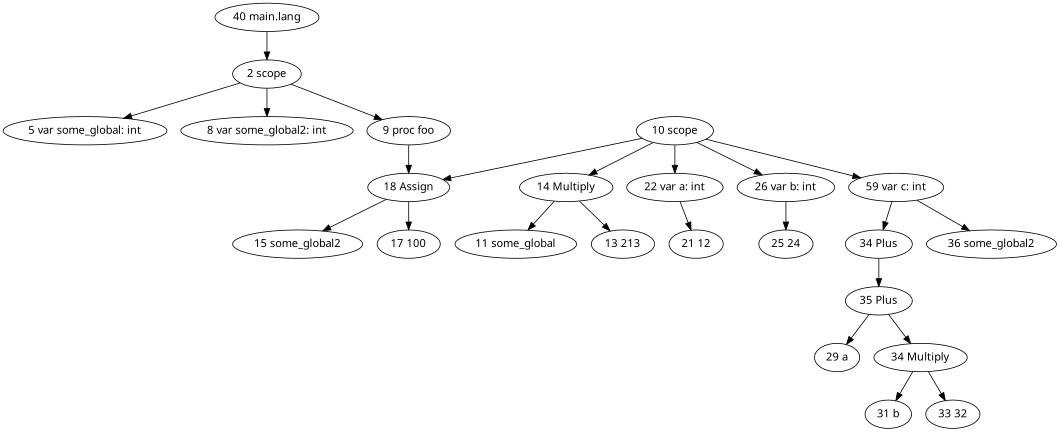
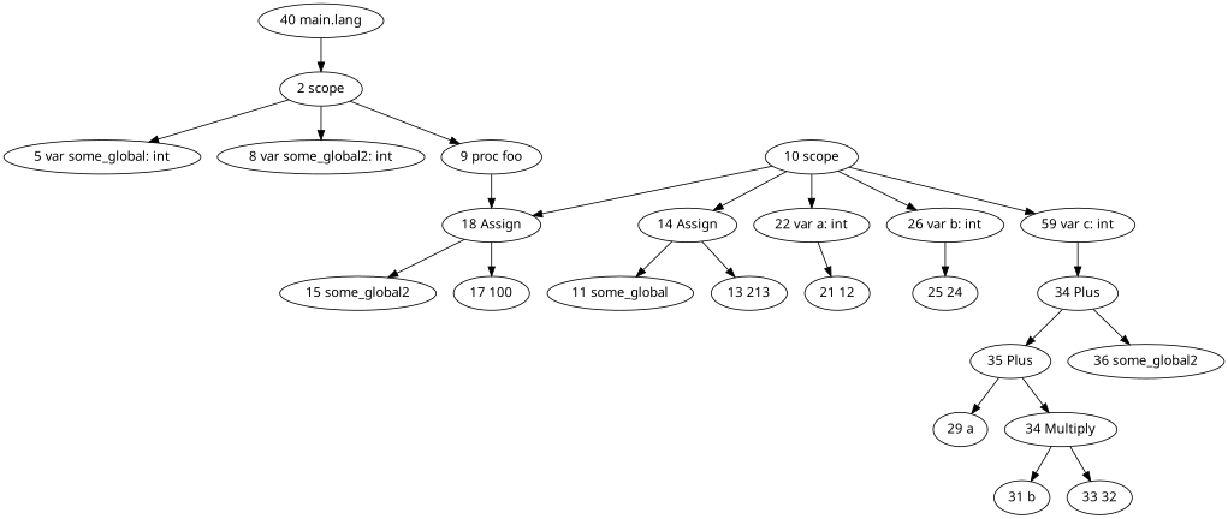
  digraph {
    fontname="Noto Sans"
    node [fontname="Noto Sans"]
    edge [fontname="Noto Sans"]
    "40 main.lang"
    "2 scope"
    "5 var some_global: int"
    "8 var some_global2: int"
    "9 proc foo"
    "18 Assign"
    "10 scope"
-   "14 Assign" [label="14 Multiply"]
+   "14 Assign"
    "22 var a: int"
    "26 var b: int"
    n11 [label="59 var c: int"]
    "11 some_global"
    "13 213"
    "15 some_global2"
    "17 100"
    "21 12"
    "25 24"
    n18 [label="34 Plus"]
    "35 Plus"
    "36 some_global2"
    "29 a"
    "34 Multiply"
    "31 b"
    "33 32"
    "40 main.lang" -> "2 scope"
    "2 scope" -> "5 var some_global: int"
    "2 scope" -> "8 var some_global2: int"
    "2 scope" -> "9 proc foo"
    "9 proc foo" -> "18 Assign"
    "18 Assign" -> "15 some_global2"
    "18 Assign" -> "17 100"
    "10 scope" -> "18 Assign"
    "10 scope" -> "14 Assign"
    "10 scope" -> "22 var a: int"
    "10 scope" -> "26 var b: int"
    "10 scope" -> n11
    "14 Assign" -> "11 some_global"
    "14 Assign" -> "13 213"
    "22 var a: int" -> "21 12"
    "26 var b: int" -> "25 24"
    n11 -> n18
    n18 -> "35 Plus"
-   n11 -> "36 some_global2"
+   n18 -> "36 some_global2"
    "35 Plus" -> "29 a"
    "35 Plus" -> "34 Multiply"
    "34 Multiply" -> "31 b"
    "34 Multiply" -> "33 32"
  }
